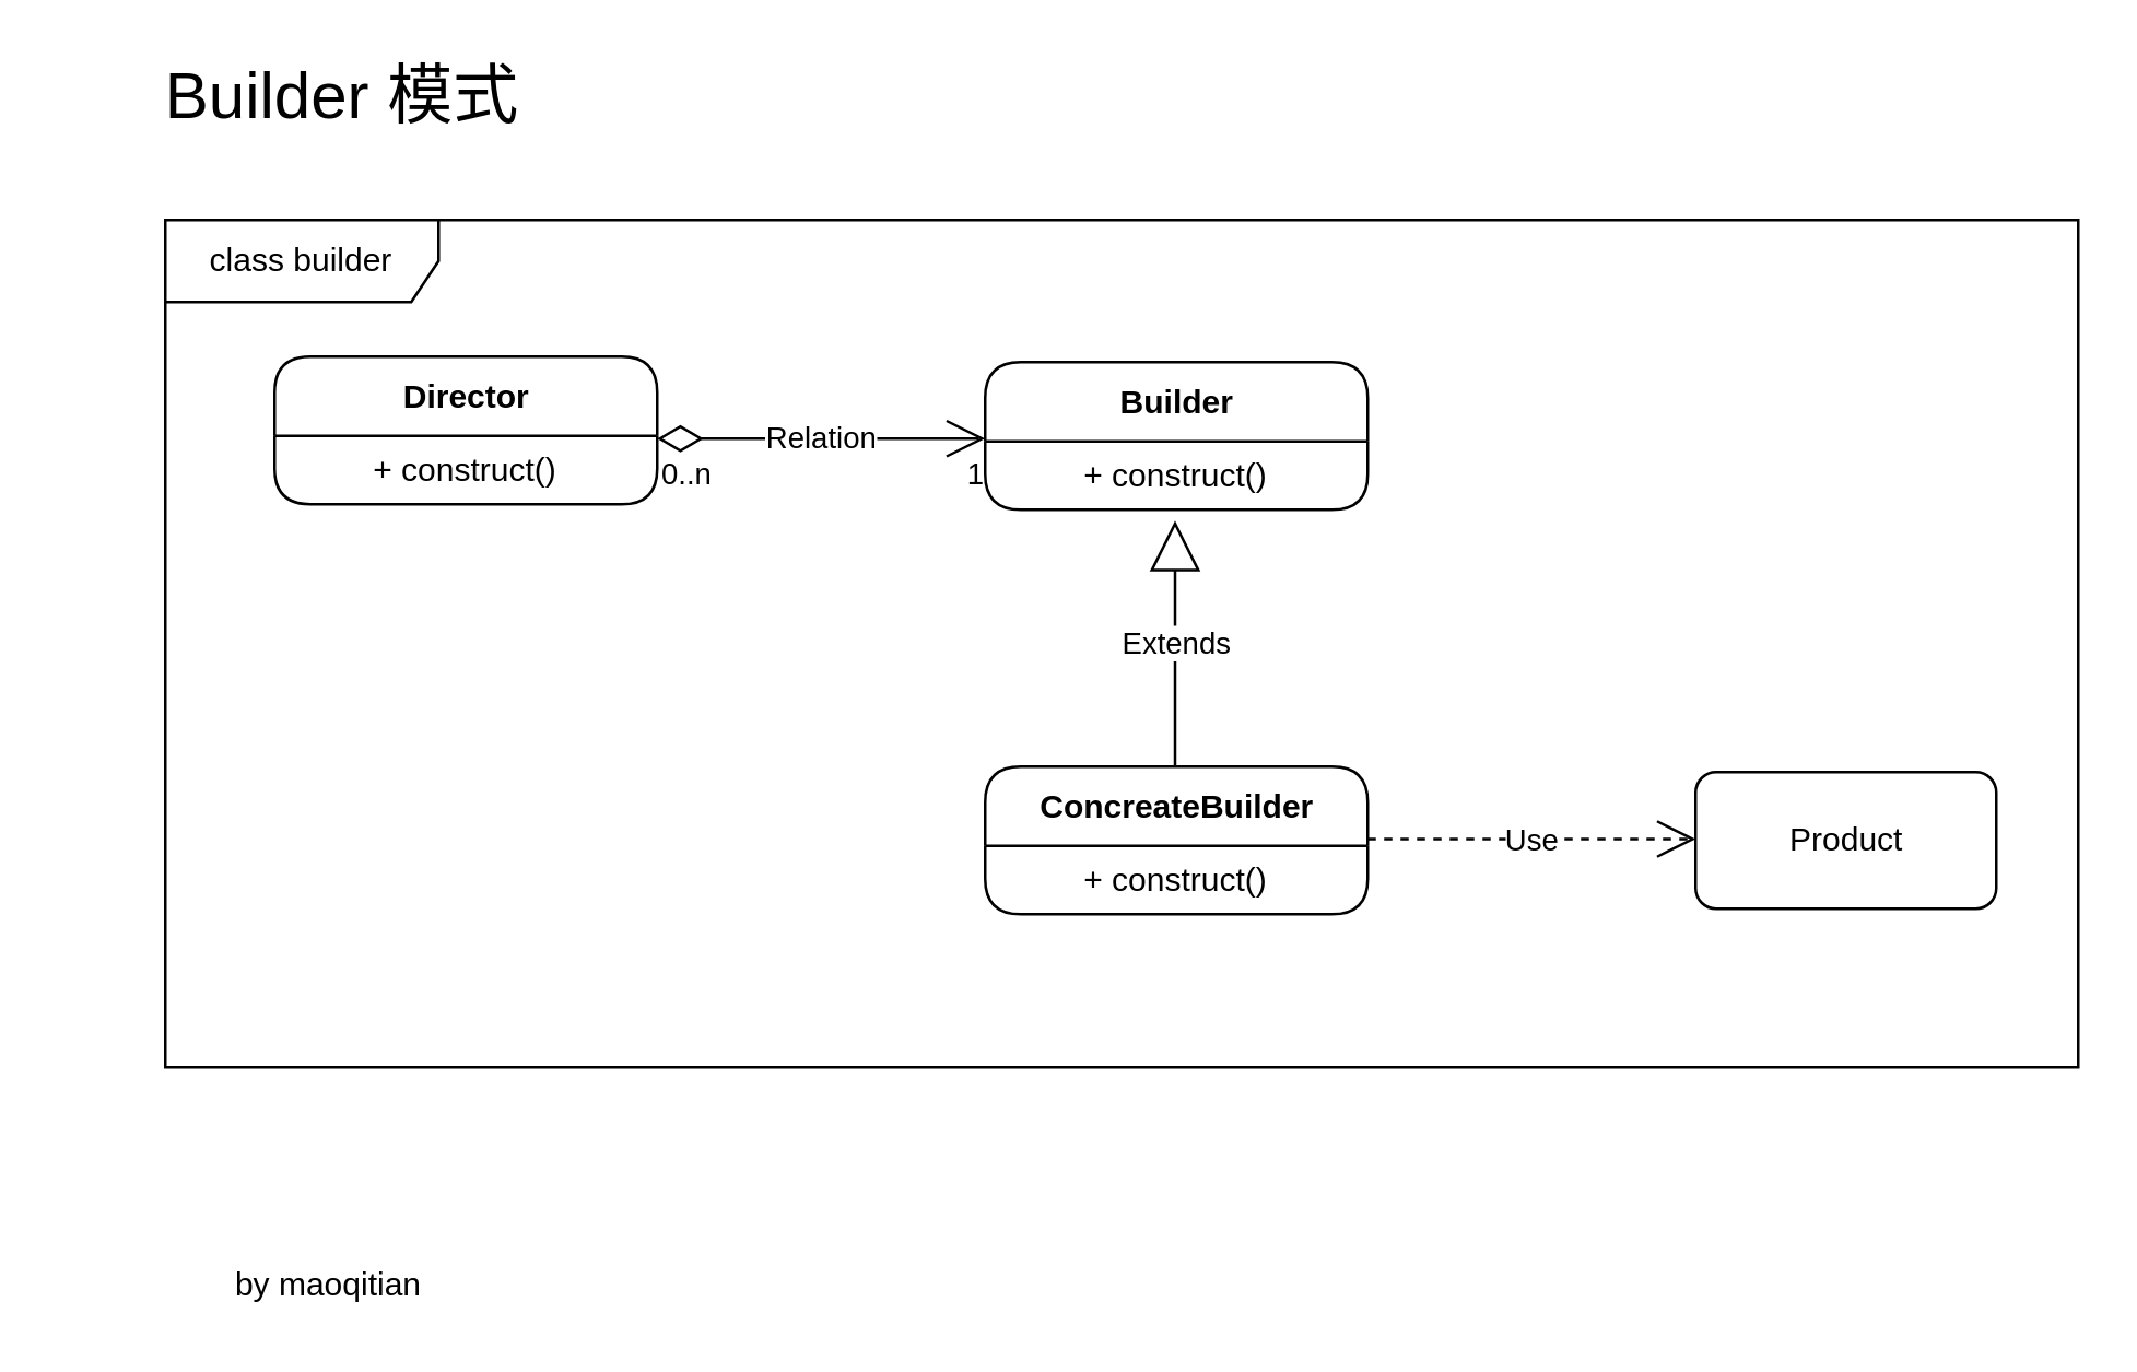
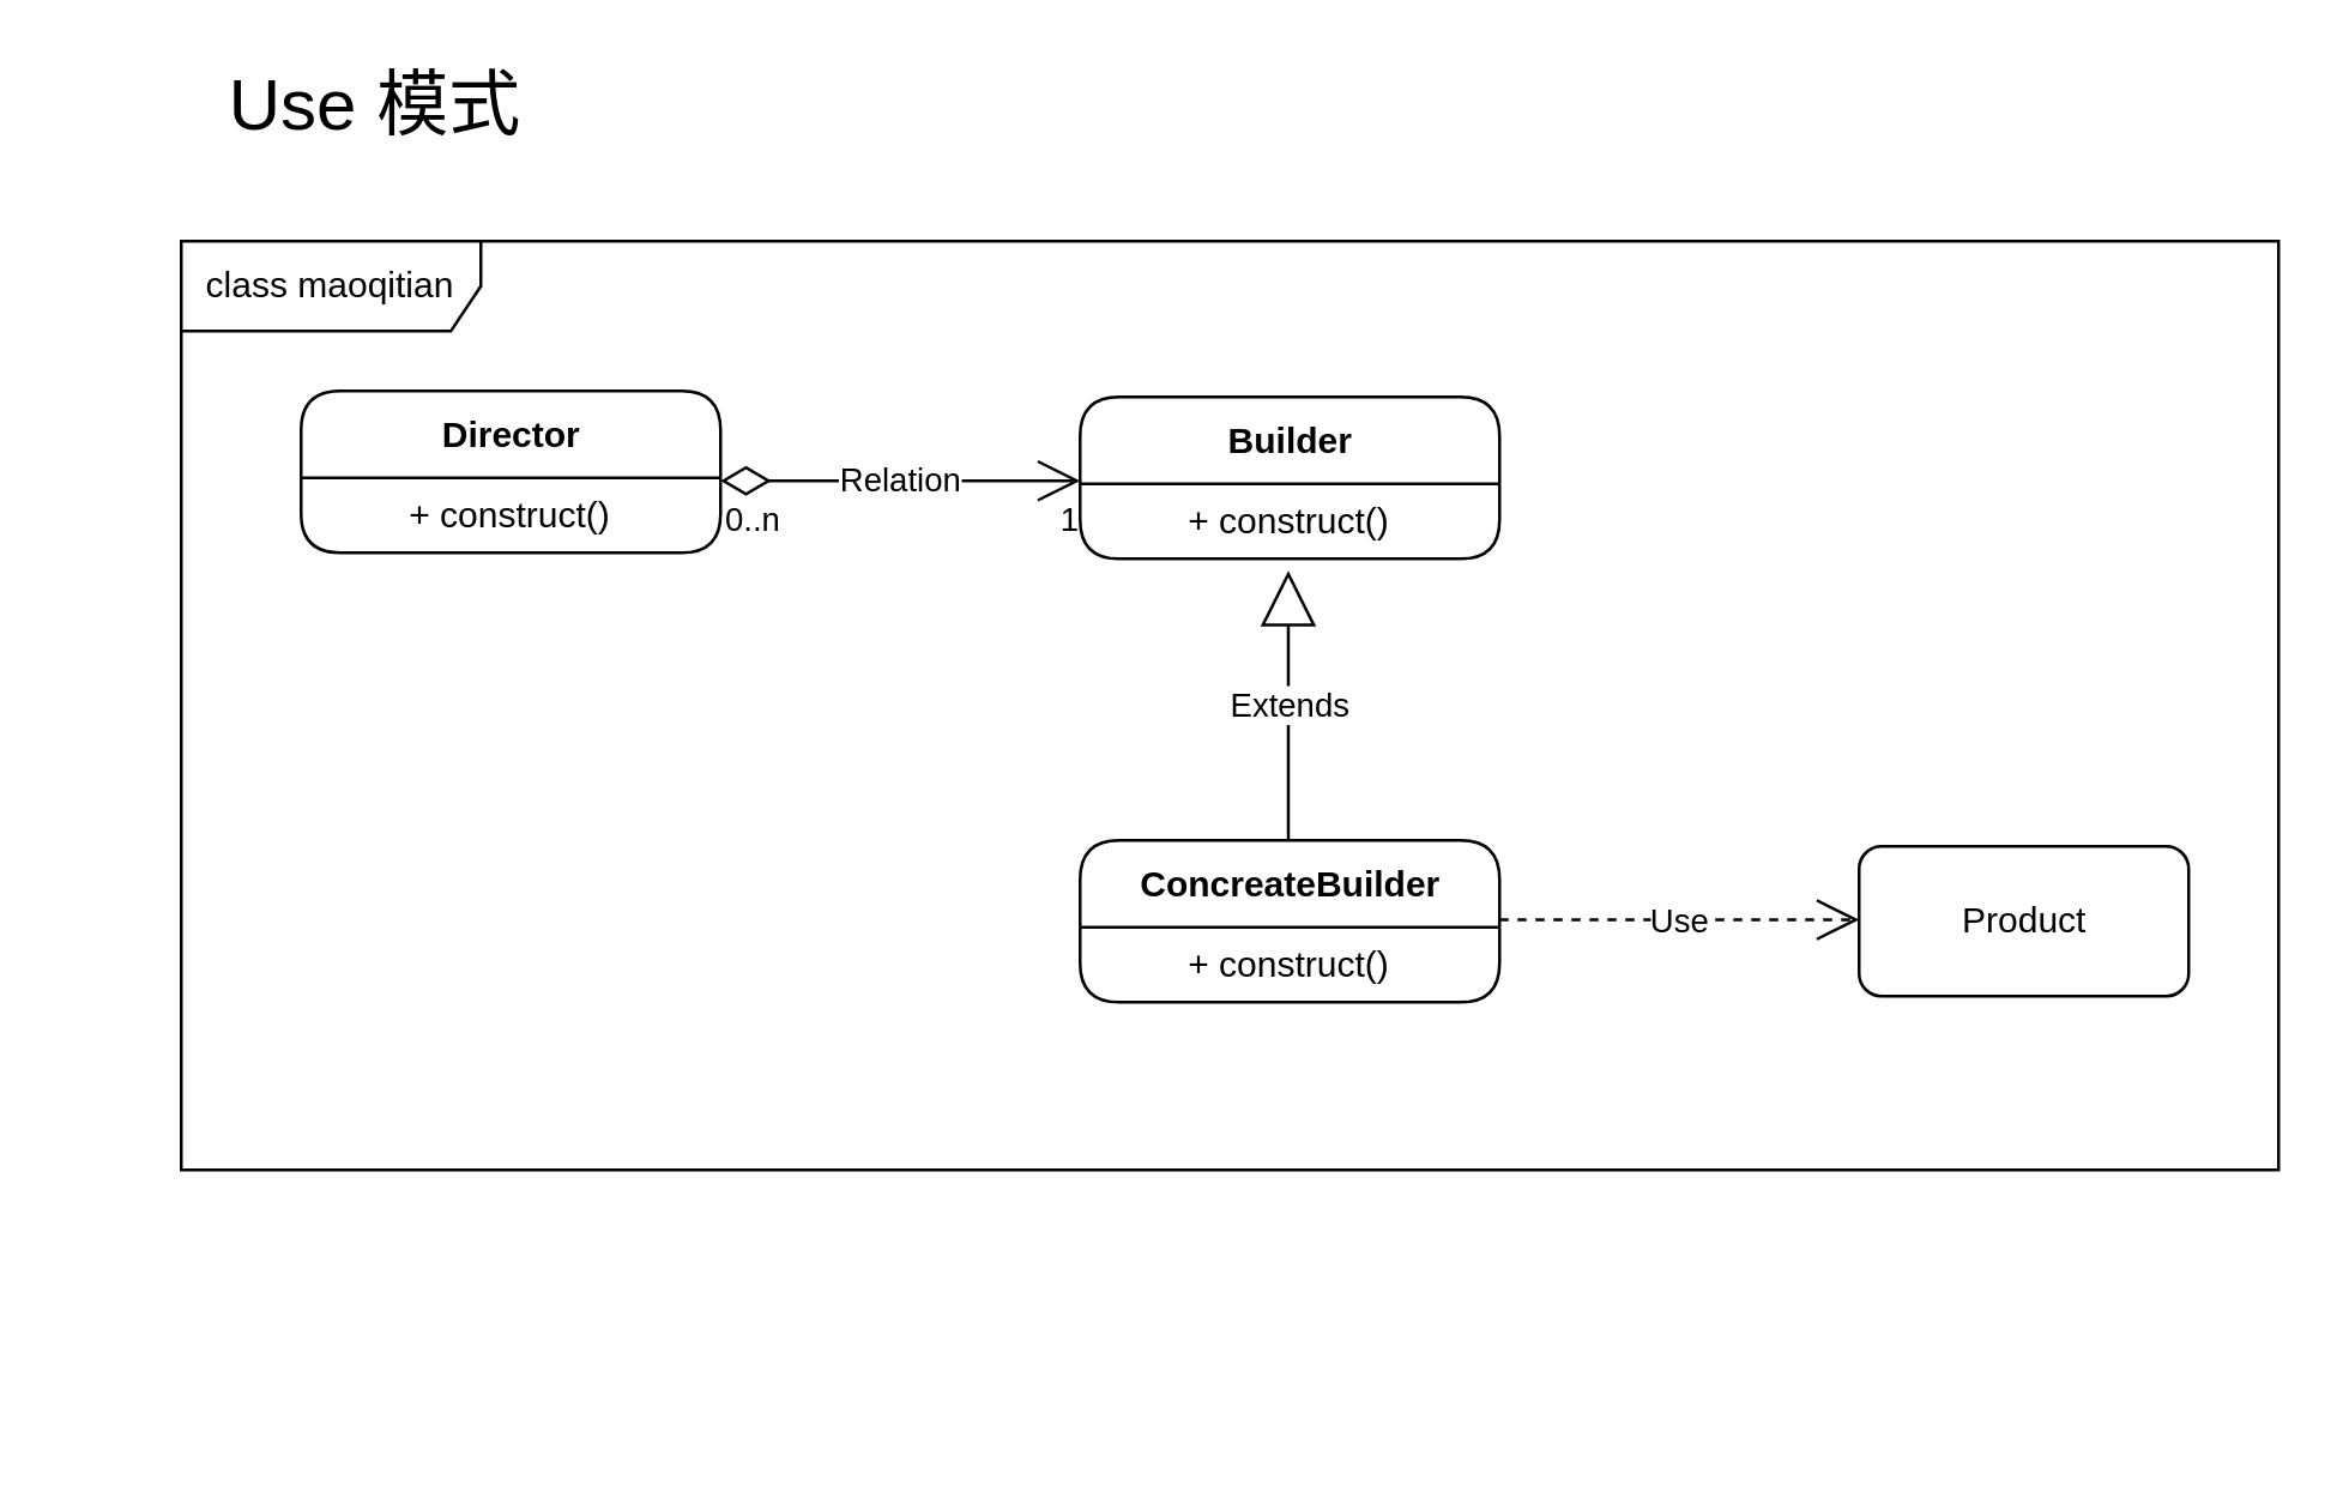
  <mxCell id="0" />
  <mxCell id="1" parent="0" />
  <mxCell id="2" value="Director" style="swimlane;fontStyle=1;align=center;verticalAlign=middle;childLayout=stackLayout;horizontal=1;startSize=29;horizontalStack=0;resizeParent=1;resizeParentMax=0;resizeLast=0;collapsible=0;marginBottom=0;html=1;gradientColor=none;rounded=1;" vertex="1" parent="1"><mxGeometry x="100" y="130" width="140" height="54" as="geometry" /></mxCell>
  <mxCell id="3" value="+ construct()" style="text;html=1;strokeColor=none;fillColor=none;align=center;verticalAlign=middle;spacingLeft=4;spacingRight=4;overflow=hidden;rotatable=0;points=[[0,0.5],[1,0.5]];portConstraint=eastwest;" vertex="1" parent="2"><mxGeometry y="29" width="140" height="25" as="geometry" /></mxCell>
  <mxCell id="4" value="Builder" style="swimlane;fontStyle=1;align=center;verticalAlign=middle;childLayout=stackLayout;horizontal=1;startSize=29;horizontalStack=0;resizeParent=1;resizeParentMax=0;resizeLast=0;collapsible=0;marginBottom=0;html=1;gradientColor=none;rounded=1;" vertex="1" parent="1"><mxGeometry x="360" y="132" width="140" height="54" as="geometry" /></mxCell>
  <mxCell id="5" value="+ construct()" style="text;html=1;strokeColor=none;fillColor=none;align=center;verticalAlign=middle;spacingLeft=4;spacingRight=4;overflow=hidden;rotatable=0;points=[[0,0.5],[1,0.5]];portConstraint=eastwest;" vertex="1" parent="4"><mxGeometry y="29" width="140" height="25" as="geometry" /></mxCell>
  <mxCell id="6" value="ConcreateBuilder" style="swimlane;fontStyle=1;align=center;verticalAlign=middle;childLayout=stackLayout;horizontal=1;startSize=29;horizontalStack=0;resizeParent=1;resizeParentMax=0;resizeLast=0;collapsible=0;marginBottom=0;html=1;gradientColor=none;rounded=1;" vertex="1" parent="1"><mxGeometry x="360" y="280" width="140" height="54" as="geometry" /></mxCell>
  <mxCell id="7" value="+ construct()" style="text;html=1;strokeColor=none;fillColor=none;align=center;verticalAlign=middle;spacingLeft=4;spacingRight=4;overflow=hidden;rotatable=0;points=[[0,0.5],[1,0.5]];portConstraint=eastwest;" vertex="1" parent="6"><mxGeometry y="29" width="140" height="25" as="geometry" /></mxCell>
  <mxCell id="8" value="Product" style="html=1;rounded=1;gradientColor=none;" vertex="1" parent="1"><mxGeometry x="620" y="282" width="110" height="50" as="geometry" /></mxCell>
  <mxCell id="9" value="Extends" style="endArrow=block;endSize=16;endFill=0;html=1;" edge="1" parent="1"><mxGeometry width="160" relative="1" as="geometry"><mxPoint x="429.5" y="280" as="sourcePoint" /><mxPoint x="429.5" y="190" as="targetPoint" /></mxGeometry></mxCell>
  <mxCell id="10" value="Use" style="endArrow=open;endSize=12;dashed=1;html=1;" edge="1" parent="1"><mxGeometry width="160" relative="1" as="geometry"><mxPoint x="500" y="306.5" as="sourcePoint" /><mxPoint x="620" y="306.5" as="targetPoint" /></mxGeometry></mxCell>
- <mxCell id="11" value="class builder" style="shape=umlFrame;whiteSpace=wrap;html=1;rounded=1;gradientColor=none;width=100;height=30;" vertex="1" parent="1"><mxGeometry x="60" y="80" width="700" height="310" as="geometry" /></mxCell>
+ <mxCell id="11" value="class maoqitian" style="shape=umlFrame;whiteSpace=wrap;html=1;rounded=1;gradientColor=none;width=100;height=30;" vertex="1" parent="1"><mxGeometry x="60" y="80" width="700" height="310" as="geometry" /></mxCell>
  <mxCell id="12" value="Relation" style="endArrow=open;html=1;endSize=12;startArrow=diamondThin;startSize=14;startFill=0;edgeStyle=orthogonalEdgeStyle;" edge="1" parent="1"><mxGeometry relative="1" as="geometry"><mxPoint x="240" y="160" as="sourcePoint" /><mxPoint x="360" y="160" as="targetPoint" /></mxGeometry></mxCell>
  <mxCell id="13" value="0..n" style="edgeLabel;resizable=0;html=1;align=left;verticalAlign=top;" connectable="0" vertex="1" parent="12"><mxGeometry x="-1" relative="1" as="geometry" /></mxCell>
  <mxCell id="14" value="1" style="edgeLabel;resizable=0;html=1;align=right;verticalAlign=top;" connectable="0" vertex="1" parent="12"><mxGeometry x="1" relative="1" as="geometry" /></mxCell>
- <mxCell id="15" value="&lt;font style=&quot;font-size: 24px&quot;&gt;Builder 模式&lt;/font&gt;" style="text;html=1;strokeColor=none;fillColor=none;align=center;verticalAlign=middle;whiteSpace=wrap;rounded=0;" vertex="1" parent="1"><mxGeometry x="20" y="20" width="210" height="30" as="geometry" /></mxCell>
- <mxCell id="16" value="by maoqitian" style="text;html=1;strokeColor=none;fillColor=none;align=center;verticalAlign=middle;whiteSpace=wrap;rounded=0;" vertex="1" parent="1"><mxGeometry x="60" y="460" width="120" height="20" as="geometry" /></mxCell>
+ <mxCell id="15" value="&lt;font style=&quot;font-size: 24px&quot;&gt;Use 模式&lt;/font&gt;" style="text;html=1;strokeColor=none;fillColor=none;align=center;verticalAlign=middle;whiteSpace=wrap;rounded=0;" vertex="1" parent="1"><mxGeometry x="20" y="20" width="210" height="30" as="geometry" /></mxCell>
